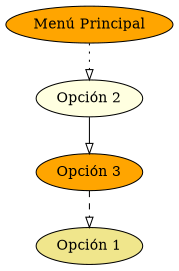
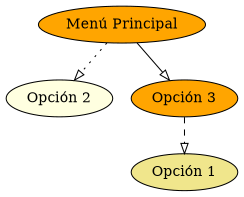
  digraph {
    node [fillcolor=orange style=filled]
    edge [arrowhead=onormal]
    n1 [label="Menú Principal"]
    n2 [fillcolor=lightyellow label="Opción 2"]
    n3 [label="Opción 3"]
    n4 [fillcolor=khaki label="Opción 1"]
    n1 -> n2 [style=dotted]
-   n2 -> n3 [style=solid]
+   n1 -> n3 [style=solid]
    n3 -> n4 [style=dashed]
  }
